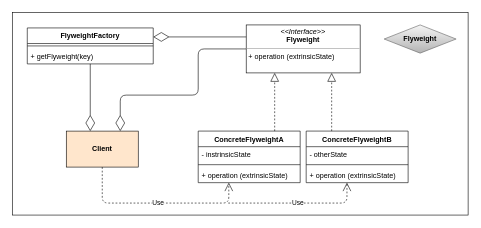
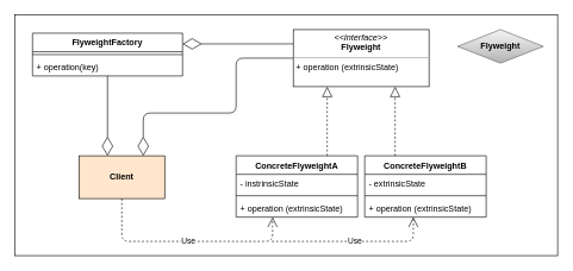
  <mxCell id="0" />
  <mxCell id="1" parent="0" />
  <mxCell id="2" value="" style="rounded=0;whiteSpace=wrap;html=1;" vertex="1" parent="1"><mxGeometry x="20" y="20" width="760" height="338" as="geometry" /></mxCell>
  <mxCell id="3" value="FlyweightFactory" style="swimlane;fontStyle=1;align=center;verticalAlign=top;childLayout=stackLayout;horizontal=1;startSize=26;horizontalStack=0;resizeParent=1;resizeParentMax=0;resizeLast=0;collapsible=1;marginBottom=0;" parent="1" vertex="1"><mxGeometry x="45" y="46" width="210" height="60" as="geometry" /></mxCell>
  <mxCell id="4" value="" style="line;strokeWidth=1;fillColor=none;align=left;verticalAlign=middle;spacingTop=-1;spacingLeft=3;spacingRight=3;rotatable=0;labelPosition=right;points=[];portConstraint=eastwest;" parent="3" vertex="1"><mxGeometry y="26" width="210" height="8" as="geometry" /></mxCell>
- <mxCell id="5" value="+ getFlyweight(key)" style="text;strokeColor=none;fillColor=none;align=left;verticalAlign=top;spacingLeft=4;spacingRight=4;overflow=hidden;rotatable=0;points=[[0,0.5],[1,0.5]];portConstraint=eastwest;fontStyle=0" parent="3" vertex="1"><mxGeometry y="34" width="210" height="26" as="geometry" /></mxCell>
+ <mxCell id="5" value="+ operation(key)" style="text;strokeColor=none;fillColor=none;align=left;verticalAlign=top;spacingLeft=4;spacingRight=4;overflow=hidden;rotatable=0;points=[[0,0.5],[1,0.5]];portConstraint=eastwest;fontStyle=0" parent="3" vertex="1"><mxGeometry y="34" width="210" height="26" as="geometry" /></mxCell>
  <mxCell id="6" value="" style="endArrow=diamondThin;endFill=0;endSize=24;html=1;entryX=0.5;entryY=0;entryDx=0;entryDy=0;exitX=0.5;exitY=1;exitDx=0;exitDy=0;exitPerimeter=0;" parent="1" source="5" edge="1"><mxGeometry width="160" relative="1" as="geometry"><mxPoint x="110" y="148" as="sourcePoint" /><mxPoint x="150" y="218" as="targetPoint" /></mxGeometry></mxCell>
  <mxCell id="7" value="&lt;p style=&quot;margin: 0px ; margin-top: 4px ; text-align: center&quot;&gt;&lt;i&gt;&amp;lt;&amp;lt;Interface&amp;gt;&amp;gt;&lt;/i&gt;&lt;br&gt;&lt;b&gt;Flyweight&lt;/b&gt;&lt;/p&gt;&lt;hr size=&quot;1&quot;&gt;&lt;p style=&quot;margin: 0px ; margin-left: 4px&quot;&gt;&lt;span&gt;+ operation (extrinsicState)&lt;/span&gt;&lt;br&gt;&lt;/p&gt;" style="verticalAlign=top;align=left;overflow=fill;fontSize=12;fontFamily=Helvetica;html=1;" parent="1" vertex="1"><mxGeometry x="410" y="41" width="190" height="80" as="geometry" /></mxCell>
  <mxCell id="8" value="" style="endArrow=diamondThin;endFill=0;endSize=24;html=1;entryX=1;entryY=0.25;entryDx=0;entryDy=0;exitX=0;exitY=0.25;exitDx=0;exitDy=0;" parent="1" source="7" target="3" edge="1"><mxGeometry width="160" relative="1" as="geometry"><mxPoint x="490" y="238" as="sourcePoint" /><mxPoint x="255" y="35" as="targetPoint" /></mxGeometry></mxCell>
  <mxCell id="9" value="ConcreteFlyweightA" style="swimlane;fontStyle=1;align=center;verticalAlign=top;childLayout=stackLayout;horizontal=1;startSize=26;horizontalStack=0;resizeParent=1;resizeParentMax=0;resizeLast=0;collapsible=1;marginBottom=0;" parent="1" vertex="1"><mxGeometry x="330" y="218" width="170" height="86" as="geometry" /></mxCell>
  <mxCell id="10" value="- instrinsicState" style="text;strokeColor=none;fillColor=none;align=left;verticalAlign=top;spacingLeft=4;spacingRight=4;overflow=hidden;rotatable=0;points=[[0,0.5],[1,0.5]];portConstraint=eastwest;" parent="9" vertex="1"><mxGeometry y="26" width="170" height="26" as="geometry" /></mxCell>
  <mxCell id="11" value="" style="line;strokeWidth=1;fillColor=none;align=left;verticalAlign=middle;spacingTop=-1;spacingLeft=3;spacingRight=3;rotatable=0;labelPosition=right;points=[];portConstraint=eastwest;" parent="9" vertex="1"><mxGeometry y="52" width="170" height="8" as="geometry" /></mxCell>
  <mxCell id="12" value="+ operation (extrinsicState)" style="text;strokeColor=none;fillColor=none;align=left;verticalAlign=top;spacingLeft=4;spacingRight=4;overflow=hidden;rotatable=0;points=[[0,0.5],[1,0.5]];portConstraint=eastwest;" parent="9" vertex="1"><mxGeometry y="60" width="170" height="26" as="geometry" /></mxCell>
  <mxCell id="13" value="ConcreteFlyweightB" style="swimlane;fontStyle=1;align=center;verticalAlign=top;childLayout=stackLayout;horizontal=1;startSize=26;horizontalStack=0;resizeParent=1;resizeParentMax=0;resizeLast=0;collapsible=1;marginBottom=0;" parent="1" vertex="1"><mxGeometry x="510" y="218" width="170" height="86" as="geometry" /></mxCell>
- <mxCell id="14" value="- otherState" style="text;strokeColor=none;fillColor=none;align=left;verticalAlign=top;spacingLeft=4;spacingRight=4;overflow=hidden;rotatable=0;points=[[0,0.5],[1,0.5]];portConstraint=eastwest;" parent="13" vertex="1"><mxGeometry y="26" width="170" height="26" as="geometry" /></mxCell>
+ <mxCell id="14" value="- extrinsicState" style="text;strokeColor=none;fillColor=none;align=left;verticalAlign=top;spacingLeft=4;spacingRight=4;overflow=hidden;rotatable=0;points=[[0,0.5],[1,0.5]];portConstraint=eastwest;" parent="13" vertex="1"><mxGeometry y="26" width="170" height="26" as="geometry" /></mxCell>
  <mxCell id="15" value="" style="line;strokeWidth=1;fillColor=none;align=left;verticalAlign=middle;spacingTop=-1;spacingLeft=3;spacingRight=3;rotatable=0;labelPosition=right;points=[];portConstraint=eastwest;" parent="13" vertex="1"><mxGeometry y="52" width="170" height="8" as="geometry" /></mxCell>
  <mxCell id="16" value="+ operation (extrinsicState)" style="text;strokeColor=none;fillColor=none;align=left;verticalAlign=top;spacingLeft=4;spacingRight=4;overflow=hidden;rotatable=0;points=[[0,0.5],[1,0.5]];portConstraint=eastwest;" parent="13" vertex="1"><mxGeometry y="60" width="170" height="26" as="geometry" /></mxCell>
  <mxCell id="17" value="" style="endArrow=block;dashed=1;endFill=0;endSize=12;html=1;entryX=0.75;entryY=1;entryDx=0;entryDy=0;exitX=0.25;exitY=0;exitDx=0;exitDy=0;" parent="1" source="13" target="7" edge="1"><mxGeometry width="160" relative="1" as="geometry"><mxPoint x="410" y="118" as="sourcePoint" /><mxPoint x="570" y="118" as="targetPoint" /></mxGeometry></mxCell>
  <mxCell id="18" value="" style="endArrow=diamondThin;endFill=0;endSize=24;html=1;entryX=0.75;entryY=0;entryDx=0;entryDy=0;exitX=0;exitY=0.5;exitDx=0;exitDy=0;" parent="1" source="7" edge="1"><mxGeometry width="160" relative="1" as="geometry"><mxPoint x="130" y="428" as="sourcePoint" /><mxPoint x="200" y="218" as="targetPoint" /><Array as="points"><mxPoint x="330" y="81" /><mxPoint x="330" y="158" /><mxPoint x="200" y="158" /></Array></mxGeometry></mxCell>
  <mxCell id="19" value="Client" style="rounded=0;whiteSpace=wrap;html=1;fontStyle=1;fillColor=#ffe6cc;" vertex="1" parent="1"><mxGeometry x="110" y="218" width="120" height="60" as="geometry" /></mxCell>
  <mxCell id="20" value="" style="endArrow=block;dashed=1;endFill=0;endSize=12;html=1;entryX=0.25;entryY=1;entryDx=0;entryDy=0;exitX=0.75;exitY=0;exitDx=0;exitDy=0;" edge="1" parent="1" source="9" target="7"><mxGeometry width="160" relative="1" as="geometry"><mxPoint x="130" y="368" as="sourcePoint" /><mxPoint x="290" y="368" as="targetPoint" /></mxGeometry></mxCell>
  <mxCell id="21" value="Use" style="endArrow=open;endSize=12;dashed=1;html=1;entryX=0.3;entryY=1;entryDx=0;entryDy=0;entryPerimeter=0;exitX=0.5;exitY=1;exitDx=0;exitDy=0;" edge="1" parent="1" source="19" target="12"><mxGeometry width="160" relative="1" as="geometry"><mxPoint x="220" y="388" as="sourcePoint" /><mxPoint x="380" y="388" as="targetPoint" /><Array as="points"><mxPoint x="170" y="338" /><mxPoint x="381" y="338" /></Array></mxGeometry></mxCell>
  <mxCell id="22" value="Use" style="endArrow=open;endSize=12;dashed=1;html=1;entryX=0.4;entryY=1;entryDx=0;entryDy=0;entryPerimeter=0;" edge="1" parent="1" target="16"><mxGeometry width="160" relative="1" as="geometry"><mxPoint x="380" y="338" as="sourcePoint" /><mxPoint x="570" y="358" as="targetPoint" /><Array as="points"><mxPoint x="578" y="338" /></Array></mxGeometry></mxCell>
  <mxCell id="23" value="Flyweight" style="rhombus;whiteSpace=wrap;html=1;fontStyle=1;gradientColor=#b3b3b3;fillColor=#f5f5f5;strokeColor=#666666;" vertex="1" parent="1"><mxGeometry x="640" y="41" width="120" height="47" as="geometry" /></mxCell>
